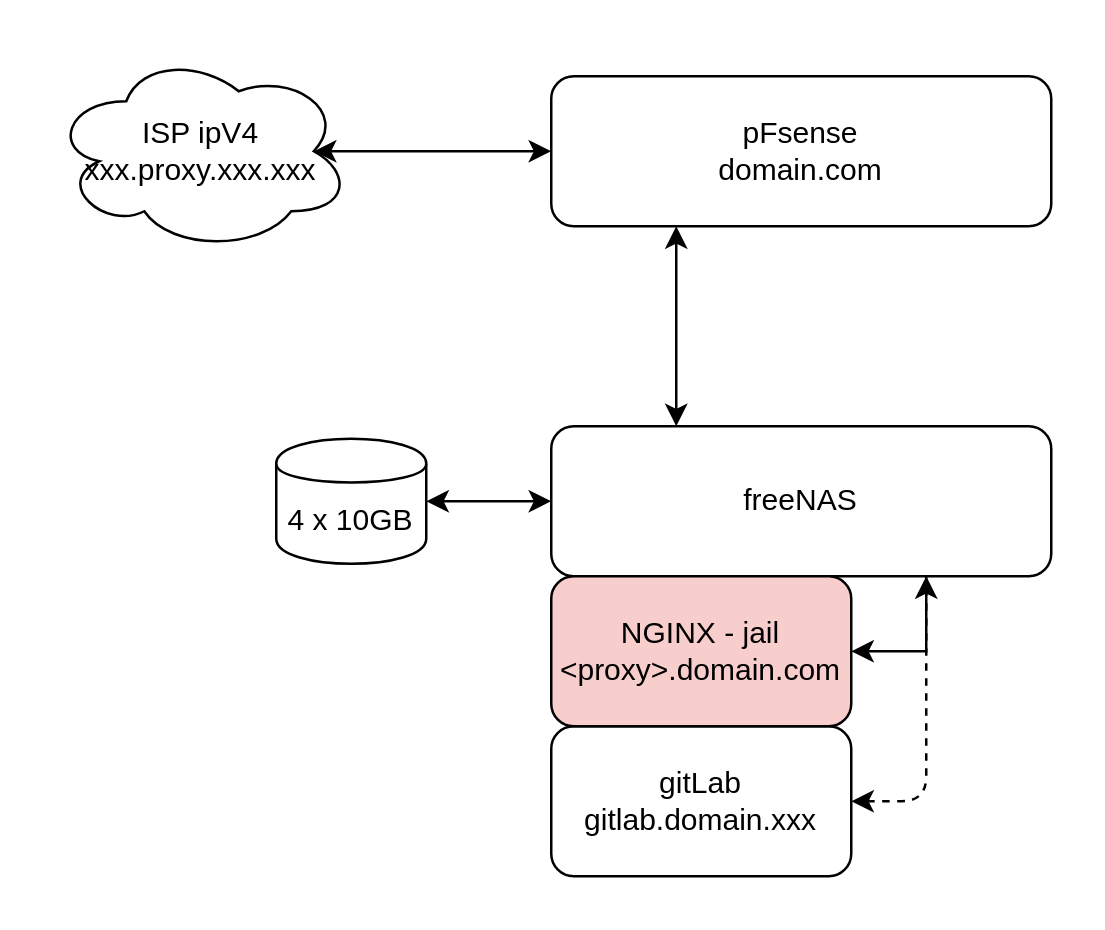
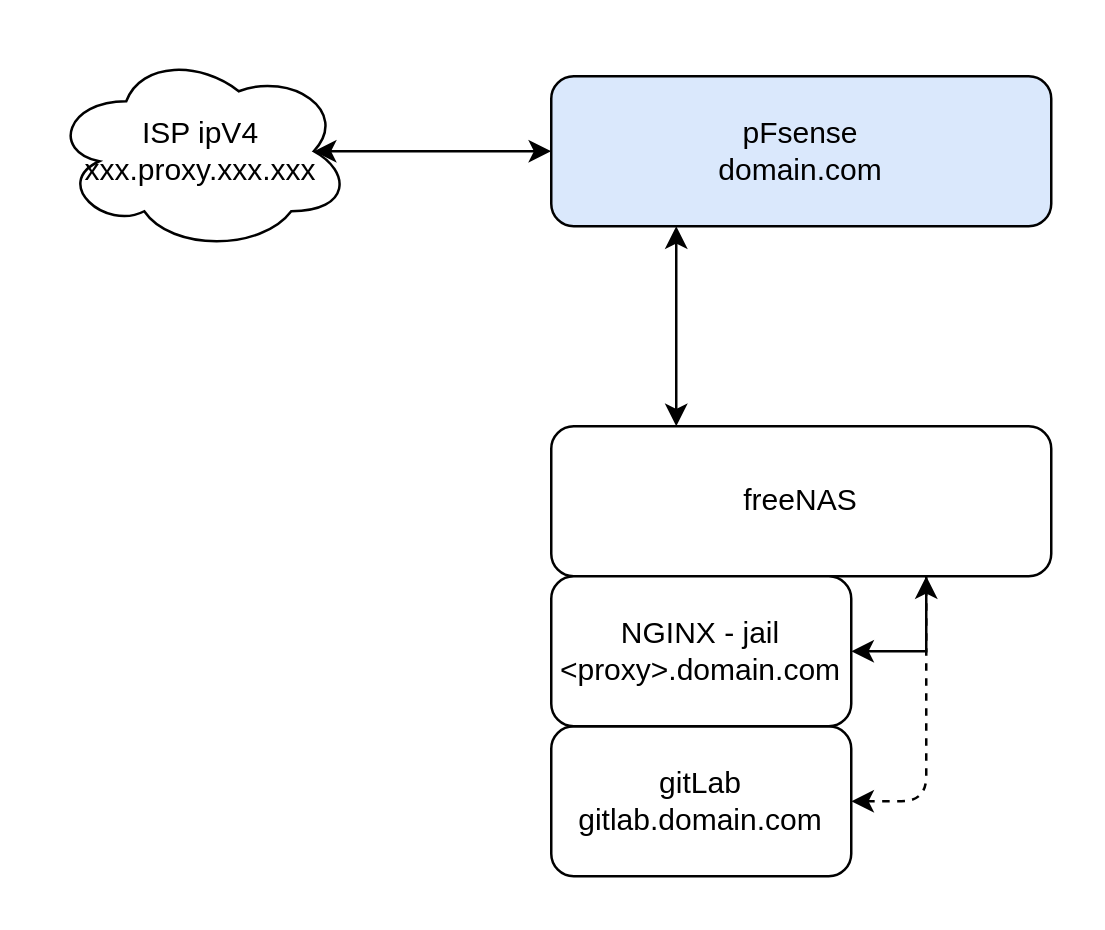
  <mxCell id="0" />
  <mxCell id="1" parent="0" />
  <mxCell id="2" value="ISP ipV4&lt;br&gt;xxx.proxy.xxx.xxx&lt;br&gt;" style="ellipse;shape=cloud;whiteSpace=wrap;html=1;" vertex="1" parent="1"><mxGeometry x="20" y="20" width="120" height="80" as="geometry" /></mxCell>
- <mxCell id="3" value="4 x 10GB" style="shape=cylinder;whiteSpace=wrap;html=1;boundedLbl=1;backgroundOutline=1;" vertex="1" parent="1"><mxGeometry x="110" y="175" width="60" height="50" as="geometry" /></mxCell>
- <mxCell id="4" value="pFsense&lt;br&gt;domain.com&lt;br&gt;" style="rounded=1;whiteSpace=wrap;html=1;" vertex="1" parent="1"><mxGeometry x="220" y="30" width="200" height="60" as="geometry" /></mxCell>
+ <mxCell id="4" value="pFsense&lt;br&gt;domain.com&lt;br&gt;" style="rounded=1;whiteSpace=wrap;html=1;fillColor=#dae8fc;" vertex="1" parent="1"><mxGeometry x="220" y="30" width="200" height="60" as="geometry" /></mxCell>
  <mxCell id="5" value="" style="endArrow=classic;startArrow=classic;html=1;entryX=0;entryY=0.5;entryDx=0;entryDy=0;exitX=0.875;exitY=0.5;exitDx=0;exitDy=0;exitPerimeter=0;" edge="1" parent="1" source="2" target="4"><mxGeometry width="50" height="50" relative="1" as="geometry"><mxPoint x="20" y="550" as="sourcePoint" /><mxPoint x="70" y="500" as="targetPoint" /></mxGeometry></mxCell>
  <mxCell id="6" style="edgeStyle=orthogonalEdgeStyle;rounded=0;orthogonalLoop=1;jettySize=auto;html=1;exitX=0.75;exitY=1;exitDx=0;exitDy=0;entryX=1;entryY=0.5;entryDx=0;entryDy=0;" edge="1" parent="1" source="7" target="11"><mxGeometry relative="1" as="geometry" /></mxCell>
  <mxCell id="7" value="freeNAS" style="rounded=1;whiteSpace=wrap;html=1;" vertex="1" parent="1"><mxGeometry x="220" y="170" width="200" height="60" as="geometry" /></mxCell>
- <mxCell id="8" value="" style="endArrow=classic;startArrow=classic;html=1;entryX=0;entryY=0.5;entryDx=0;entryDy=0;exitX=1;exitY=0.5;exitDx=0;exitDy=0;" edge="1" parent="1" source="3" target="7"><mxGeometry width="50" height="50" relative="1" as="geometry"><mxPoint x="70" y="320" as="sourcePoint" /><mxPoint x="120" y="270" as="targetPoint" /></mxGeometry></mxCell>
  <mxCell id="9" value="" style="endArrow=classic;startArrow=classic;html=1;entryX=0.25;entryY=1;entryDx=0;entryDy=0;exitX=0.25;exitY=0;exitDx=0;exitDy=0;" edge="1" parent="1" source="7" target="4"><mxGeometry width="50" height="50" relative="1" as="geometry"><mxPoint x="100" y="460" as="sourcePoint" /><mxPoint x="150" y="410" as="targetPoint" /></mxGeometry></mxCell>
- <mxCell id="10" value="gitLab&lt;br&gt;gitlab.domain.xxx&lt;br&gt;" style="rounded=1;whiteSpace=wrap;html=1;" vertex="1" parent="1"><mxGeometry x="220" y="290" width="120" height="60" as="geometry" /></mxCell>
- <mxCell id="11" value="NGINX - jail&lt;br&gt;&amp;lt;proxy&amp;gt;.domain.com&lt;br&gt;" style="rounded=1;whiteSpace=wrap;html=1;fillColor=#f8cecc;" vertex="1" parent="1"><mxGeometry x="220" y="230" width="120" height="60" as="geometry" /></mxCell>
+ <mxCell id="10" value="gitLab&lt;br&gt;gitlab.domain.com&lt;br&gt;" style="rounded=1;whiteSpace=wrap;html=1;" vertex="1" parent="1"><mxGeometry x="220" y="290" width="120" height="60" as="geometry" /></mxCell>
+ <mxCell id="11" value="NGINX - jail&lt;br&gt;&amp;lt;proxy&amp;gt;.domain.com&lt;br&gt;" style="rounded=1;whiteSpace=wrap;html=1;" vertex="1" parent="1"><mxGeometry x="220" y="230" width="120" height="60" as="geometry" /></mxCell>
  <mxCell id="12" value="" style="endArrow=classic;startArrow=classic;html=1;entryX=0.75;entryY=1;entryDx=0;entryDy=0;exitX=1;exitY=0.5;exitDx=0;exitDy=0;dashed=1;" edge="1" parent="1" source="10" target="7"><mxGeometry width="50" height="50" relative="1" as="geometry"><mxPoint x="20" y="420" as="sourcePoint" /><mxPoint x="70" y="370" as="targetPoint" /><Array as="points"><mxPoint x="370" y="320" /></Array></mxGeometry></mxCell>
